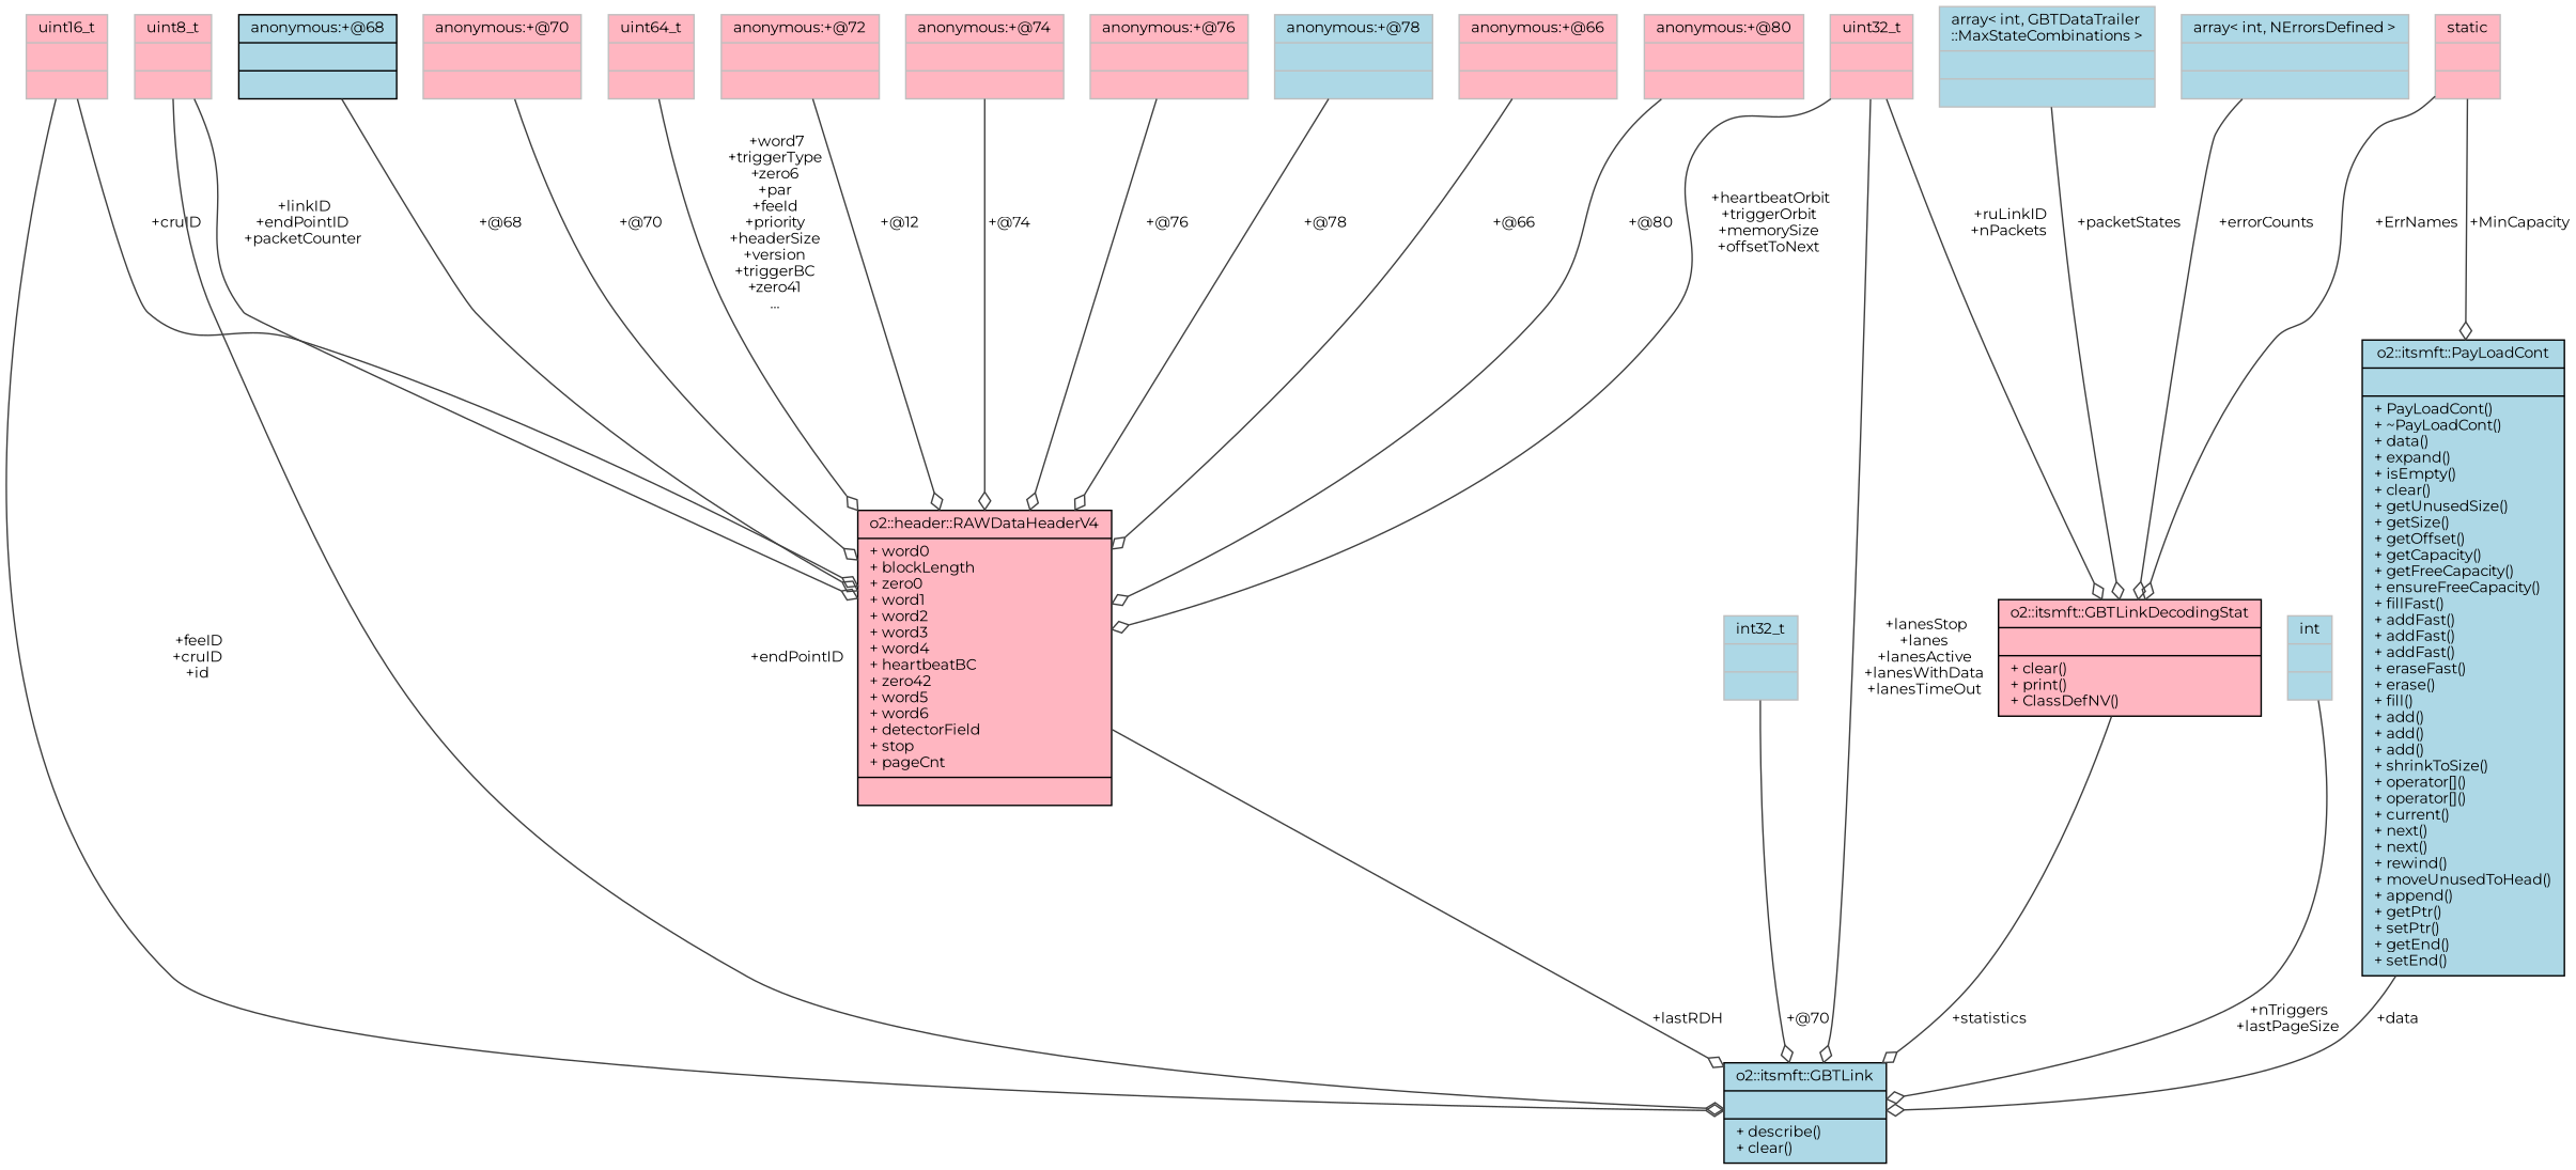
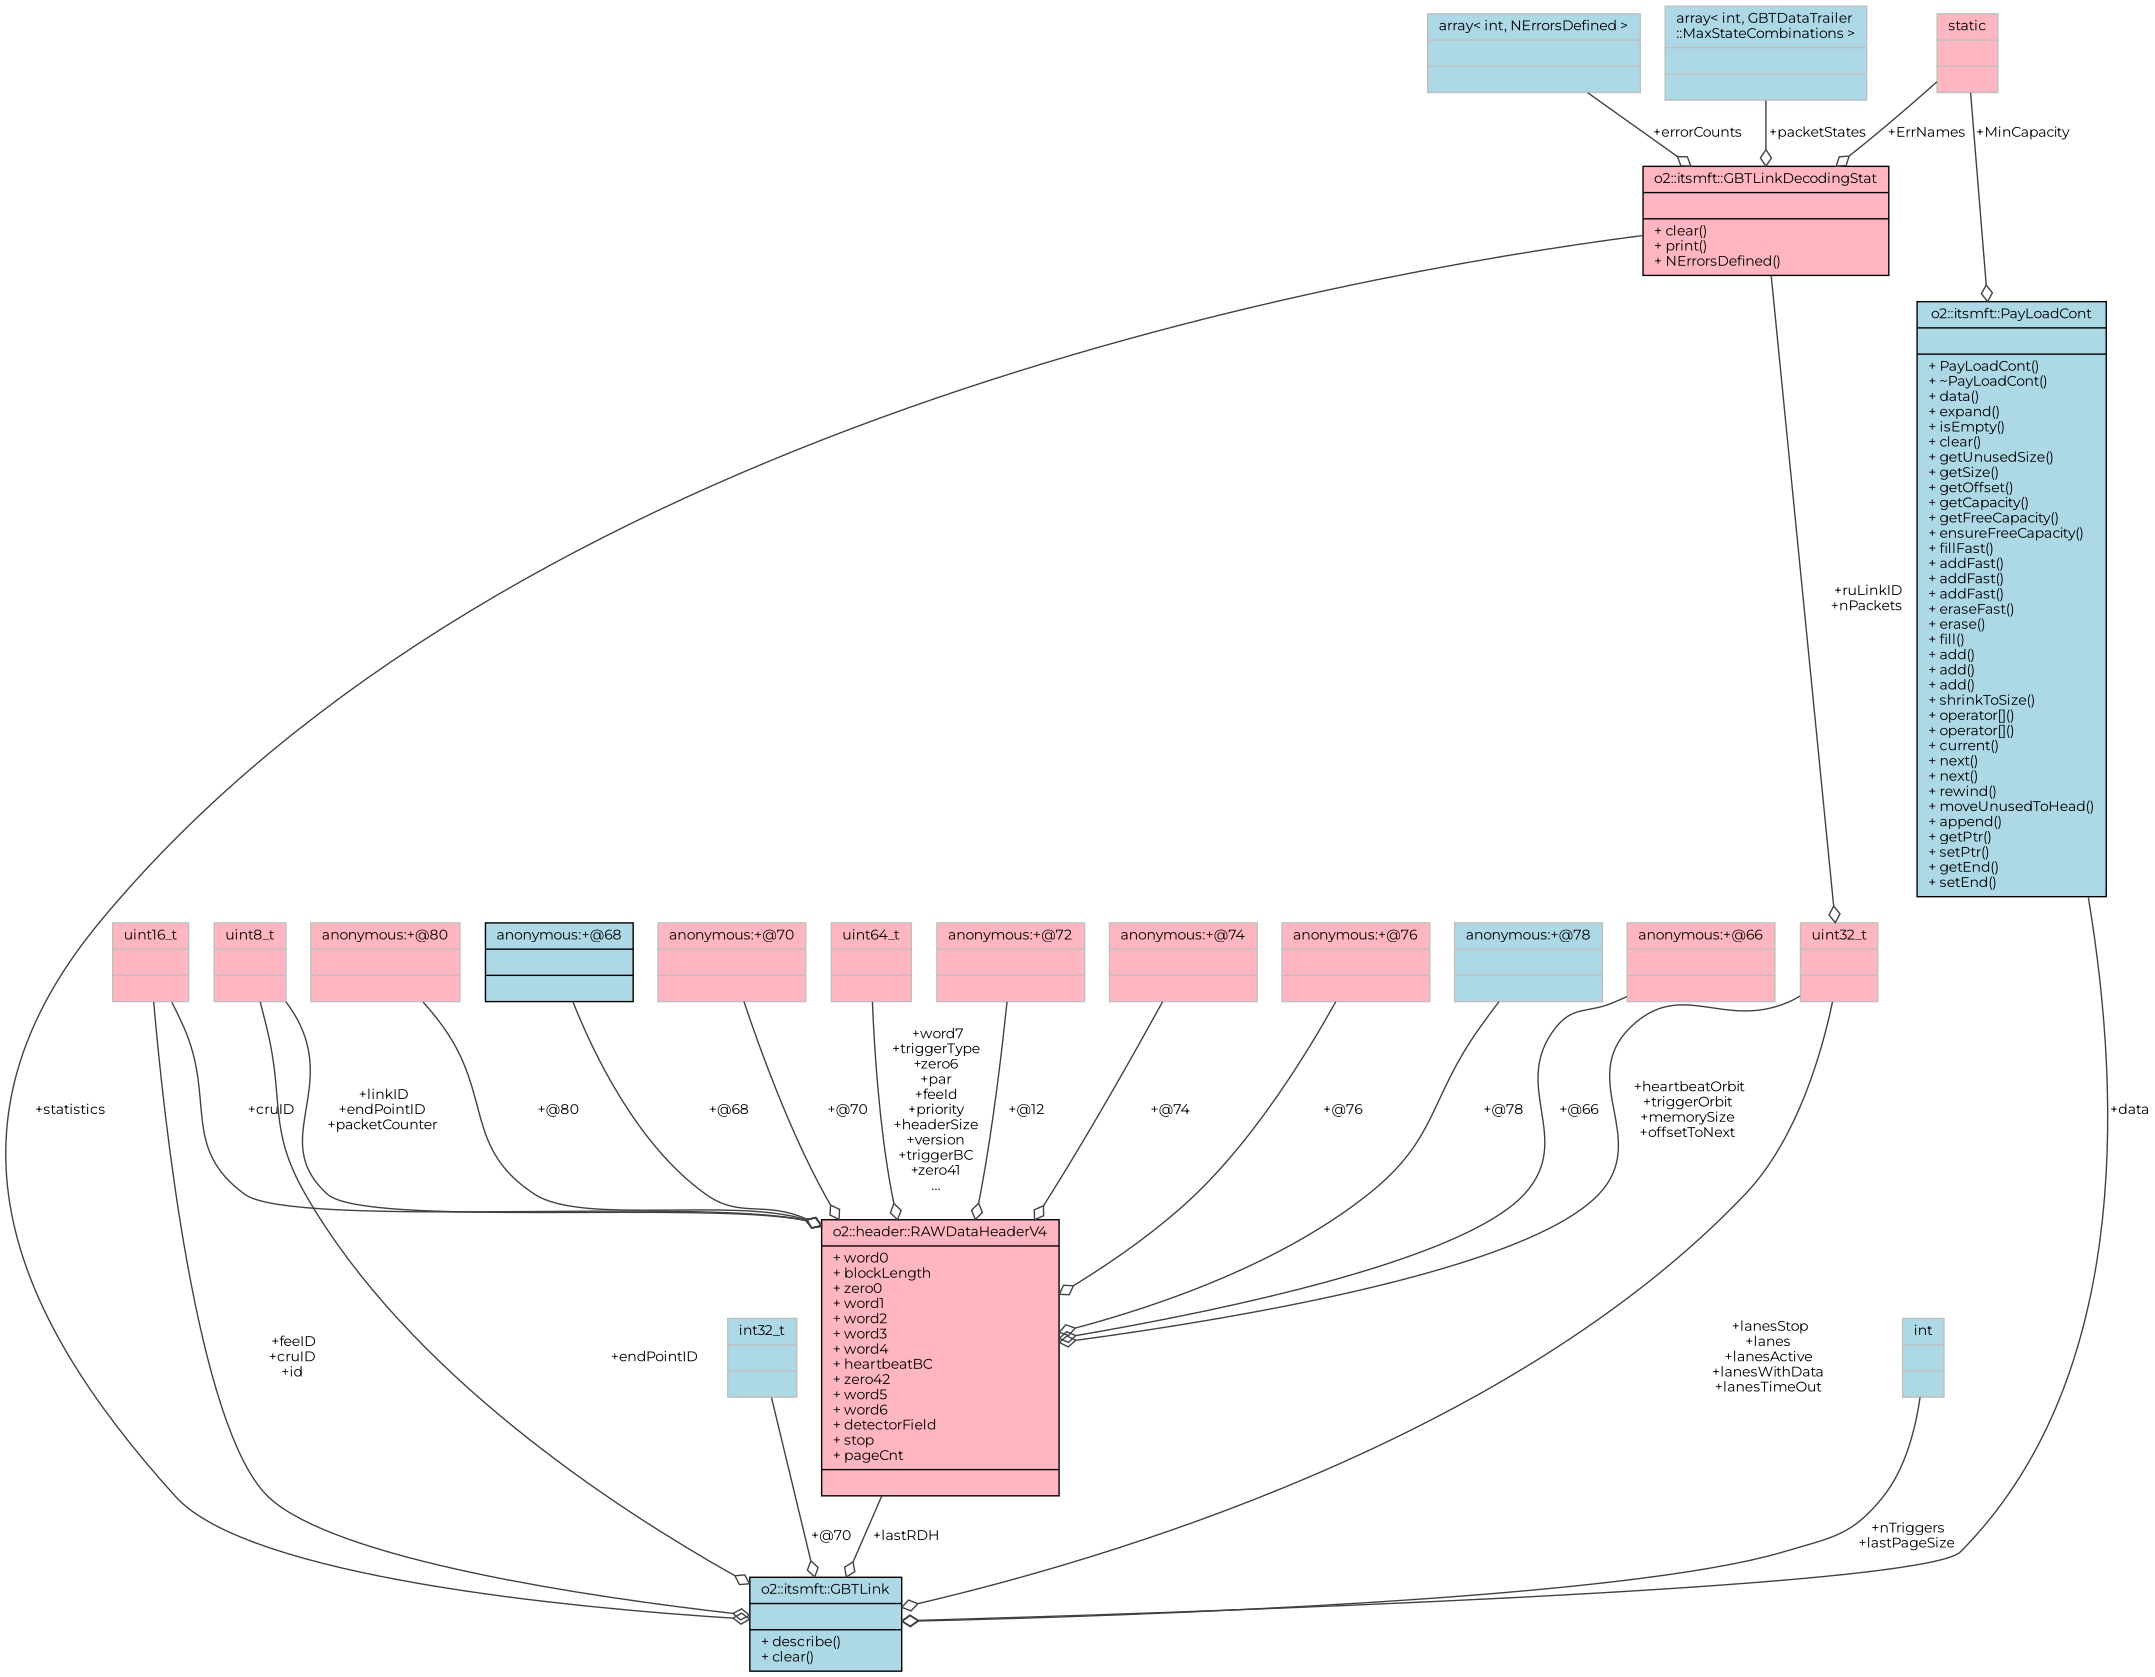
  digraph {
    fontname=Montserrat
    node [color=grey75 fillcolor=lightpink fontname=Montserrat fontsize=10 shape=record style=filled]
    edge [arrowhead=odiamond color=grey25 fontname=Montserrat fontsize=10 labelfontname=Helvetica labelfontsize=10 style=solid]
    n1 [color=black fillcolor=lightblue fontcolor=black height=0.2 label="{o2::itsmft::GBTLink\n||+ describe()\l+ clear()\l}" width=0.4]
    n2 [height=0.2 label="{uint16_t\n||}" width=0.4]
    n3 [color=black height=0.2 label="{o2::header::RAWDataHeaderV4\n|+ word0\l+ blockLength\l+ zero0\l+ word1\l+ word2\l+ word3\l+ word4\l+ heartbeatBC\l+ zero42\l+ word5\l+ word6\l+ detectorField\l+ stop\l+ pageCnt\l|}" width=0.4]
    n4 [height=0.2 label="{uint8_t\n||}" width=0.4]
    n5 [fillcolor=lightblue height=0.2 label="{int32_t\n||}" width=0.4]
    n6 [height=0.2 label="{uint32_t\n||}" width=0.4]
-   n7 [color=black height=0.2 label="{o2::itsmft::GBTLinkDecodingStat\n||+ clear()\l+ print()\l+ ClassDefNV()\l}" width=0.4]
+   n7 [color=black height=0.2 label="{o2::itsmft::GBTLinkDecodingStat\n||+ clear()\l+ print()\l+ NErrorsDefined()\l}" width=0.4]
    n8 [fillcolor=lightblue height=0.2 label="{int\n||}" width=0.4]
    n9 [fillcolor=lightblue height=0.2 label="{array\< int, GBTDataTrailer\l::MaxStateCombinations \>\n||}" width=0.4]
    n10 [fillcolor=lightblue height=0.2 label="{array\< int, NErrorsDefined \>\n||}" width=0.4]
    n11 [height=0.2 label="{static\n||}" width=0.4]
    n12 [color=black fillcolor=lightblue height=0.2 label="{o2::itsmft::PayLoadCont\n||+ PayLoadCont()\l+ ~PayLoadCont()\l+ data()\l+ expand()\l+ isEmpty()\l+ clear()\l+ getUnusedSize()\l+ getSize()\l+ getOffset()\l+ getCapacity()\l+ getFreeCapacity()\l+ ensureFreeCapacity()\l+ fillFast()\l+ addFast()\l+ addFast()\l+ addFast()\l+ eraseFast()\l+ erase()\l+ fill()\l+ add()\l+ add()\l+ add()\l+ shrinkToSize()\l+ operator[]()\l+ operator[]()\l+ current()\l+ next()\l+ next()\l+ rewind()\l+ moveUnusedToHead()\l+ append()\l+ getPtr()\l+ setPtr()\l+ getEnd()\l+ setEnd()\l}" width=0.4]
    n13 [color=black fillcolor=lightblue height=0.2 label="{anonymous:+@68\n||}" width=0.4]
    n14 [height=0.2 label="{anonymous:+@70\n||}" width=0.4]
    n15 [height=0.2 label="{uint64_t\n||}" width=0.4]
    n16 [height=0.2 label="{anonymous:+@72\n||}" width=0.4]
    n17 [height=0.2 label="{anonymous:+@74\n||}" width=0.4]
    n18 [height=0.2 label="{anonymous:+@76\n||}" width=0.4]
    n19 [fillcolor=lightblue height=0.2 label="{anonymous:+@78\n||}" width=0.4]
    n20 [height=0.2 label="{anonymous:+@66\n||}" width=0.4]
    n21 [height=0.2 label="{anonymous:+@80\n||}" width=0.4]
    n2 -> n1 [label=" +feeID\n+cruID\n+id"]
    n2 -> n3 [label=" +cruID"]
    n3 -> n1 [label=" +lastRDH"]
    n4 -> n1 [label=" +endPointID"]
    n4 -> n3 [label=" +linkID\n+endPointID\n+packetCounter"]
    n5 -> n1 [label=" +@70"]
    n6 -> n1 [label=" +lanesStop\n+lanes\n+lanesActive\n+lanesWithData\n+lanesTimeOut"]
    n6 -> n3 [label=" +heartbeatOrbit\n+triggerOrbit\n+memorySize\n+offsetToNext"]
-   n6 -> n7 [label=" +ruLinkID\n+nPackets"]
+   n7 -> n6 [label=" +ruLinkID\n+nPackets"]
    n7 -> n1 [label=" +statistics"]
    n8 -> n1 [label=" +nTriggers\n+lastPageSize"]
    n9 -> n7 [label=" +packetStates"]
    n10 -> n7 [label=" +errorCounts"]
    n11 -> n7 [label=" +ErrNames"]
    n11 -> n12 [label=" +MinCapacity"]
    n12 -> n1 [label=" +data"]
    n13 -> n3 [label=" +@68"]
    n14 -> n3 [label=" +@70"]
    n15 -> n3 [label=" +word7\n+triggerType\n+zero6\n+par\n+feeId\n+priority\n+headerSize\n+version\n+triggerBC\n+zero41\n..."]
    n16 -> n3 [label=" +@12"]
    n17 -> n3 [label=" +@74"]
    n18 -> n3 [label=" +@76"]
    n19 -> n3 [label=" +@78"]
    n20 -> n3 [label=" +@66"]
    n21 -> n3 [label=" +@80"]
  }
